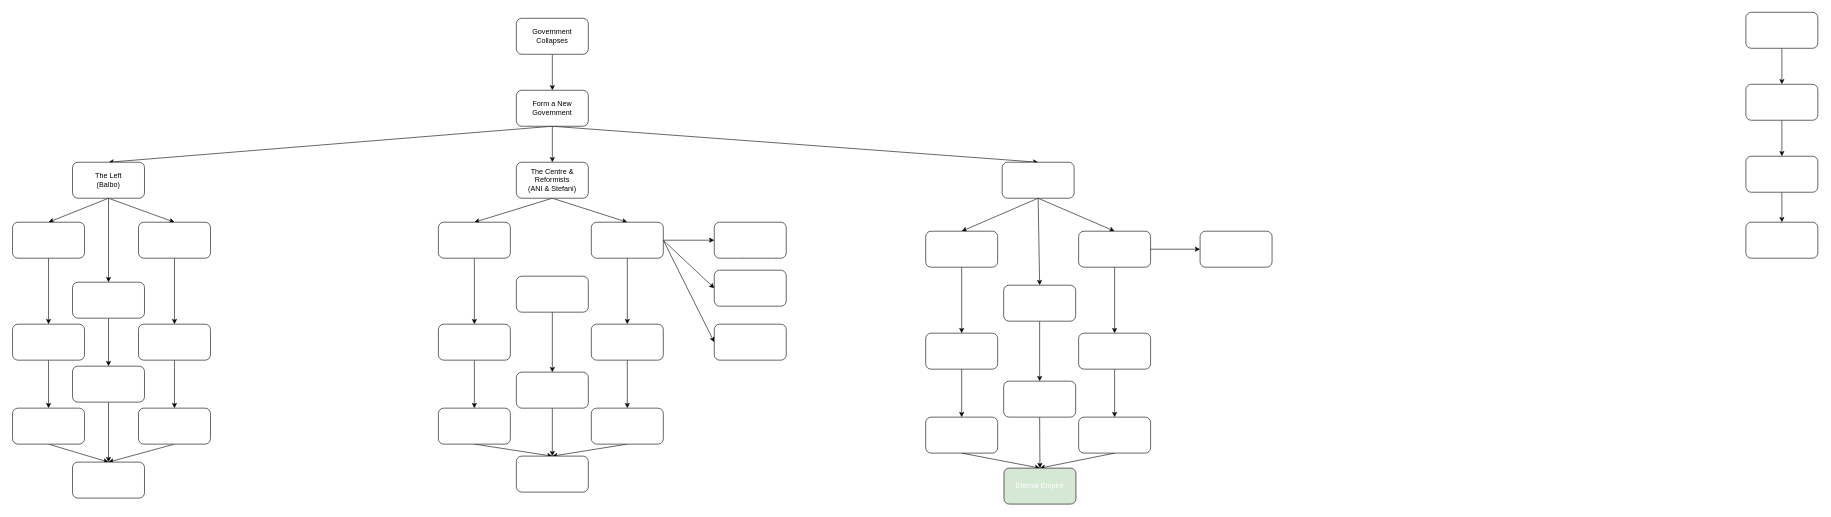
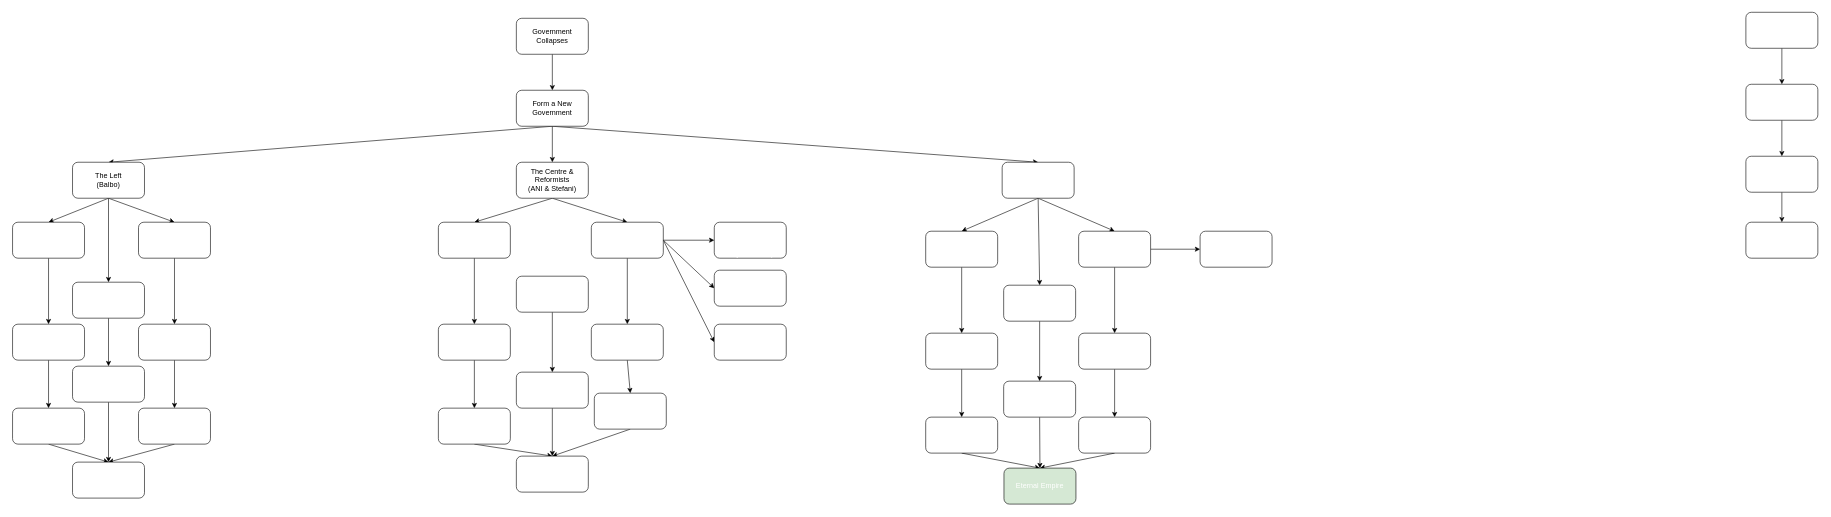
  <mxCell id="0" />
  <mxCell id="1" parent="0" />
  <mxCell id="2" style="edgeStyle=none;html=1;exitX=0.5;exitY=1;exitDx=0;exitDy=0;entryX=0.5;entryY=0;entryDx=0;entryDy=0;fontColor=#FFFFFF;" edge="1" parent="1" source="3" target="7"><mxGeometry relative="1" as="geometry" /></mxCell>
  <mxCell id="3" value="Government Collapses" style="rounded=1;whiteSpace=wrap;html=1;" parent="1" vertex="1"><mxGeometry x="860" y="30" width="120" height="60" as="geometry" /></mxCell>
  <mxCell id="4" style="edgeStyle=none;html=1;exitX=0.5;exitY=1;exitDx=0;exitDy=0;entryX=0.5;entryY=0;entryDx=0;entryDy=0;fontColor=#FFFFFF;" edge="1" parent="1" source="7" target="11"><mxGeometry relative="1" as="geometry" /></mxCell>
  <mxCell id="5" style="edgeStyle=none;html=1;exitX=0.5;exitY=1;exitDx=0;exitDy=0;entryX=0.5;entryY=0;entryDx=0;entryDy=0;fontColor=#FFFFFF;" edge="1" parent="1" source="7" target="14"><mxGeometry relative="1" as="geometry" /></mxCell>
  <mxCell id="6" style="edgeStyle=none;html=1;exitX=0.5;exitY=1;exitDx=0;exitDy=0;entryX=0.5;entryY=0;entryDx=0;entryDy=0;fontColor=#FFFFFF;" edge="1" parent="1" source="7" target="18"><mxGeometry relative="1" as="geometry" /></mxCell>
  <mxCell id="7" value="Form a New Government" style="rounded=1;whiteSpace=wrap;html=1;" parent="1" vertex="1"><mxGeometry x="860" y="150" width="120" height="60" as="geometry" /></mxCell>
  <mxCell id="8" style="edgeStyle=none;html=1;exitX=0.5;exitY=1;exitDx=0;exitDy=0;entryX=0.5;entryY=0;entryDx=0;entryDy=0;fontColor=#FFFFFF;" edge="1" parent="1" source="11" target="20"><mxGeometry relative="1" as="geometry" /></mxCell>
  <mxCell id="9" style="edgeStyle=none;html=1;exitX=0.5;exitY=1;exitDx=0;exitDy=0;entryX=0.5;entryY=0;entryDx=0;entryDy=0;fontColor=#FFFFFF;" edge="1" parent="1" source="11" target="22"><mxGeometry relative="1" as="geometry" /></mxCell>
  <mxCell id="10" style="edgeStyle=none;html=1;exitX=0.5;exitY=1;exitDx=0;exitDy=0;entryX=0.5;entryY=0;entryDx=0;entryDy=0;fontColor=#FFFFFF;" edge="1" parent="1" source="11" target="24"><mxGeometry relative="1" as="geometry" /></mxCell>
  <mxCell id="11" value="The Left&lt;br&gt;(Balbo)" style="rounded=1;whiteSpace=wrap;html=1;" vertex="1" parent="1"><mxGeometry x="120" y="270" width="120" height="60" as="geometry" /></mxCell>
  <mxCell id="12" style="edgeStyle=none;html=1;exitX=0.5;exitY=1;exitDx=0;exitDy=0;entryX=0.5;entryY=0;entryDx=0;entryDy=0;fontColor=#FFFFFF;" edge="1" parent="1" source="14" target="36"><mxGeometry relative="1" as="geometry" /></mxCell>
  <mxCell id="13" style="edgeStyle=none;html=1;exitX=0.5;exitY=1;exitDx=0;exitDy=0;entryX=0.5;entryY=0;entryDx=0;entryDy=0;fontColor=#FFFFFF;" edge="1" parent="1" source="14" target="41"><mxGeometry relative="1" as="geometry" /></mxCell>
  <mxCell id="14" value="The Centre &amp;amp; Reformists&lt;br&gt;(ANI &amp;amp; Stefani)" style="rounded=1;whiteSpace=wrap;html=1;" vertex="1" parent="1"><mxGeometry x="860" y="270" width="120" height="60" as="geometry" /></mxCell>
  <mxCell id="15" style="edgeStyle=none;html=1;exitX=0.5;exitY=1;exitDx=0;exitDy=0;entryX=0.5;entryY=0;entryDx=0;entryDy=0;fontColor=#FFFFFF;" edge="1" parent="1" source="18" target="58"><mxGeometry relative="1" as="geometry" /></mxCell>
  <mxCell id="16" style="edgeStyle=none;html=1;exitX=0.5;exitY=1;exitDx=0;exitDy=0;entryX=0.5;entryY=0;entryDx=0;entryDy=0;fontColor=#FFFFFF;" edge="1" parent="1" source="18" target="63"><mxGeometry relative="1" as="geometry" /></mxCell>
  <mxCell id="17" style="edgeStyle=none;html=1;exitX=0.5;exitY=1;exitDx=0;exitDy=0;entryX=0.5;entryY=0;entryDx=0;entryDy=0;fontColor=#FFFFFF;" edge="1" parent="1" source="18" target="61"><mxGeometry relative="1" as="geometry" /></mxCell>
  <mxCell id="18" value="&lt;font style=&quot;&quot; color=&quot;#ffffff&quot;&gt;The Right&lt;br&gt;(&lt;span style=&quot;font-family: sans-serif; font-size: 14px; text-align: start;&quot;&gt;Italian Fighting Leagues&lt;/span&gt;)&lt;/font&gt;" style="rounded=1;whiteSpace=wrap;html=1;" vertex="1" parent="1"><mxGeometry x="1670" y="270" width="120" height="60" as="geometry" /></mxCell>
  <mxCell id="19" style="edgeStyle=none;html=1;exitX=0.5;exitY=1;exitDx=0;exitDy=0;entryX=0.5;entryY=0;entryDx=0;entryDy=0;fontColor=#FFFFFF;" edge="1" parent="1" source="20" target="28"><mxGeometry relative="1" as="geometry" /></mxCell>
  <mxCell id="20" value="Decentralizing State Power" style="rounded=1;whiteSpace=wrap;html=1;labelBackgroundColor=none;fontColor=#FFFFFF;" vertex="1" parent="1"><mxGeometry x="20" y="370" width="120" height="60" as="geometry" /></mxCell>
  <mxCell id="21" value="" style="edgeStyle=none;html=1;fontColor=#FFFFFF;" edge="1" parent="1" source="22" target="30"><mxGeometry relative="1" as="geometry" /></mxCell>
  <mxCell id="22" value="Cooperate with non-collwectivist forces and unions" style="rounded=1;whiteSpace=wrap;html=1;labelBackgroundColor=none;fontColor=#FFFFFF;" vertex="1" parent="1"><mxGeometry x="230" y="370" width="120" height="60" as="geometry" /></mxCell>
  <mxCell id="23" value="" style="edgeStyle=none;html=1;fontColor=#FFFFFF;" edge="1" parent="1" source="24" target="26"><mxGeometry relative="1" as="geometry" /></mxCell>
  <mxCell id="24" value="Independent foreign policy (create own faction)" style="rounded=1;whiteSpace=wrap;html=1;labelBackgroundColor=none;fontColor=#FFFFFF;" vertex="1" parent="1"><mxGeometry x="120" y="470" width="120" height="60" as="geometry" /></mxCell>
  <mxCell id="25" style="edgeStyle=none;html=1;exitX=0.5;exitY=1;exitDx=0;exitDy=0;fontColor=#FFFFFF;" edge="1" parent="1" source="26" target="75"><mxGeometry relative="1" as="geometry" /></mxCell>
  <mxCell id="26" value="Colonial Empire" style="whiteSpace=wrap;html=1;fontColor=#FFFFFF;rounded=1;labelBackgroundColor=none;" vertex="1" parent="1"><mxGeometry x="120" y="610" width="120" height="60" as="geometry" /></mxCell>
  <mxCell id="27" value="" style="edgeStyle=none;html=1;fontColor=#FFFFFF;" edge="1" parent="1" source="28" target="32"><mxGeometry relative="1" as="geometry" /></mxCell>
  <mxCell id="28" value="Democratize the Party/State" style="whiteSpace=wrap;html=1;fontColor=#FFFFFF;rounded=1;labelBackgroundColor=none;" vertex="1" parent="1"><mxGeometry x="20" y="540" width="120" height="60" as="geometry" /></mxCell>
  <mxCell id="29" value="" style="edgeStyle=none;html=1;fontColor=#FFFFFF;" edge="1" parent="1" source="30" target="34"><mxGeometry relative="1" as="geometry" /></mxCell>
  <mxCell id="30" value="Social Welfare" style="whiteSpace=wrap;html=1;fontColor=#FFFFFF;rounded=1;labelBackgroundColor=none;" vertex="1" parent="1"><mxGeometry x="230" y="540" width="120" height="60" as="geometry" /></mxCell>
  <mxCell id="31" style="edgeStyle=none;html=1;exitX=0.5;exitY=1;exitDx=0;exitDy=0;entryX=0.5;entryY=0;entryDx=0;entryDy=0;fontColor=#FFFFFF;" edge="1" parent="1" source="32" target="75"><mxGeometry relative="1" as="geometry" /></mxCell>
  <mxCell id="32" value="Light Corporatism&lt;br&gt;(Involve Labour Unions, Non Fascists)" style="whiteSpace=wrap;html=1;fontColor=#FFFFFF;rounded=1;labelBackgroundColor=none;" vertex="1" parent="1"><mxGeometry x="20" y="680" width="120" height="60" as="geometry" /></mxCell>
  <mxCell id="33" style="edgeStyle=none;html=1;exitX=0.5;exitY=1;exitDx=0;exitDy=0;entryX=0.5;entryY=0;entryDx=0;entryDy=0;fontColor=#FFFFFF;" edge="1" parent="1" source="34" target="75"><mxGeometry relative="1" as="geometry" /></mxCell>
  <mxCell id="34" value="Foccus Agriculture and Small Business (No heavy industry)" style="whiteSpace=wrap;html=1;fontColor=#FFFFFF;rounded=1;labelBackgroundColor=none;" vertex="1" parent="1"><mxGeometry x="230" y="680" width="120" height="60" as="geometry" /></mxCell>
  <mxCell id="35" style="edgeStyle=none;html=1;exitX=0.5;exitY=1;exitDx=0;exitDy=0;fontColor=#FFFFFF;" edge="1" parent="1" source="36" target="47"><mxGeometry relative="1" as="geometry" /></mxCell>
  <mxCell id="36" value="Liberal Approach with the Populace" style="rounded=1;whiteSpace=wrap;html=1;labelBackgroundColor=none;fontColor=#FFFFFF;" vertex="1" parent="1"><mxGeometry x="730" y="370" width="120" height="60" as="geometry" /></mxCell>
  <mxCell id="37" style="edgeStyle=none;html=1;exitX=1;exitY=0.5;exitDx=0;exitDy=0;entryX=0;entryY=0.5;entryDx=0;entryDy=0;fontColor=#FFFFFF;" edge="1" parent="1" source="41" target="54"><mxGeometry relative="1" as="geometry" /></mxCell>
  <mxCell id="38" style="edgeStyle=none;html=1;exitX=1;exitY=0.5;exitDx=0;exitDy=0;entryX=0;entryY=0.5;entryDx=0;entryDy=0;fontColor=#FFFFFF;" edge="1" parent="1" source="41" target="55"><mxGeometry relative="1" as="geometry" /></mxCell>
  <mxCell id="39" style="edgeStyle=none;html=1;exitX=1;exitY=0.5;exitDx=0;exitDy=0;entryX=0;entryY=0.5;entryDx=0;entryDy=0;fontColor=#FFFFFF;" edge="1" parent="1" source="41" target="56"><mxGeometry relative="1" as="geometry" /></mxCell>
  <mxCell id="40" style="edgeStyle=none;html=1;exitX=0.5;exitY=1;exitDx=0;exitDy=0;entryX=0.5;entryY=0;entryDx=0;entryDy=0;fontColor=#FFFFFF;" edge="1" parent="1" source="41" target="49"><mxGeometry relative="1" as="geometry" /></mxCell>
  <mxCell id="41" value="Monarchy Question" style="rounded=1;whiteSpace=wrap;html=1;labelBackgroundColor=none;fontColor=#FFFFFF;" vertex="1" parent="1"><mxGeometry x="985" y="370" width="120" height="60" as="geometry" /></mxCell>
  <mxCell id="42" style="edgeStyle=none;html=1;exitX=0.5;exitY=1;exitDx=0;exitDy=0;entryX=0.5;entryY=0;entryDx=0;entryDy=0;fontColor=#FFFFFF;" edge="1" parent="1" source="43" target="45"><mxGeometry relative="1" as="geometry" /></mxCell>
  <mxCell id="43" value="Armed Neutrality in WW2 (Defensive war only?)" style="rounded=1;whiteSpace=wrap;html=1;labelBackgroundColor=none;fontColor=#FFFFFF;" vertex="1" parent="1"><mxGeometry x="860" y="460" width="120" height="60" as="geometry" /></mxCell>
  <mxCell id="44" style="edgeStyle=none;html=1;exitX=0.5;exitY=1;exitDx=0;exitDy=0;entryX=0.5;entryY=0;entryDx=0;entryDy=0;fontColor=#FFFFFF;" edge="1" parent="1" source="45" target="76"><mxGeometry relative="1" as="geometry" /></mxCell>
  <mxCell id="45" value="Mediterranean Priority, No colonial empire" style="rounded=1;whiteSpace=wrap;html=1;labelBackgroundColor=none;fontColor=#FFFFFF;" vertex="1" parent="1"><mxGeometry x="860" y="620" width="120" height="60" as="geometry" /></mxCell>
  <mxCell id="46" style="edgeStyle=none;html=1;exitX=0.5;exitY=1;exitDx=0;exitDy=0;entryX=0.5;entryY=0;entryDx=0;entryDy=0;fontColor=#FFFFFF;" edge="1" parent="1" source="47" target="51"><mxGeometry relative="1" as="geometry" /></mxCell>
  <mxCell id="47" value="Individual Freedoms, State should stay out of people's lives" style="rounded=1;whiteSpace=wrap;html=1;labelBackgroundColor=none;fontColor=#FFFFFF;" vertex="1" parent="1"><mxGeometry x="730" y="540" width="120" height="60" as="geometry" /></mxCell>
  <mxCell id="48" style="edgeStyle=none;html=1;exitX=0.5;exitY=1;exitDx=0;exitDy=0;entryX=0.5;entryY=0;entryDx=0;entryDy=0;fontColor=#FFFFFF;" edge="1" parent="1" source="49" target="53"><mxGeometry relative="1" as="geometry" /></mxCell>
  <mxCell id="49" value="Strengthen the role of the Church" style="rounded=1;whiteSpace=wrap;html=1;labelBackgroundColor=none;fontColor=#FFFFFF;" vertex="1" parent="1"><mxGeometry x="985" y="540" width="120" height="60" as="geometry" /></mxCell>
  <mxCell id="50" style="edgeStyle=none;html=1;exitX=0.5;exitY=1;exitDx=0;exitDy=0;entryX=0.5;entryY=0;entryDx=0;entryDy=0;fontColor=#FFFFFF;" edge="1" parent="1" source="51" target="76"><mxGeometry relative="1" as="geometry" /></mxCell>
  <mxCell id="51" value="Free Market Capitalism&lt;br&gt;(see Pinochet's Chile)" style="rounded=1;whiteSpace=wrap;html=1;labelBackgroundColor=none;fontColor=#FFFFFF;" vertex="1" parent="1"><mxGeometry x="730" y="680" width="120" height="60" as="geometry" /></mxCell>
  <mxCell id="52" style="edgeStyle=none;html=1;exitX=0.5;exitY=1;exitDx=0;exitDy=0;entryX=0.5;entryY=0;entryDx=0;entryDy=0;fontColor=#FFFFFF;" edge="1" parent="1" source="53" target="76"><mxGeometry relative="1" as="geometry" /></mxCell>
- <mxCell id="53" value="Balanced Heavy Industry and Small Business" style="rounded=1;whiteSpace=wrap;html=1;labelBackgroundColor=none;fontColor=#FFFFFF;" vertex="1" parent="1"><mxGeometry x="985" y="680" width="120" height="60" as="geometry" /></mxCell>
+ <mxCell id="53" value="Balanced Heavy Industry and Small Business" style="rounded=1;whiteSpace=wrap;html=1;labelBackgroundColor=none;fontColor=#FFFFFF;" vertex="1" parent="1"><mxGeometry x="990" y="655" width="120" height="60" as="geometry" /></mxCell>
  <mxCell id="54" value="Yes Monarchy&lt;br&gt;( Military will be Happy, civil war with only socialists)" style="rounded=1;whiteSpace=wrap;html=1;labelBackgroundColor=none;fontColor=#FFFFFF;" vertex="1" parent="1"><mxGeometry x="1190" y="370" width="120" height="60" as="geometry" /></mxCell>
  <mxCell id="55" value="No Monarchy&lt;br&gt;(Civil War Same as usual)" style="rounded=1;whiteSpace=wrap;html=1;labelBackgroundColor=none;fontColor=#FFFFFF;" vertex="1" parent="1"><mxGeometry x="1190" y="540" width="120" height="60" as="geometry" /></mxCell>
  <mxCell id="56" value="Yes Monarchy - Alt&lt;br&gt;(Federzoni overthrown, ANI civil war)" style="rounded=1;whiteSpace=wrap;html=1;labelBackgroundColor=none;fontColor=#FFFFFF;" vertex="1" parent="1"><mxGeometry x="1190" y="450" width="120" height="60" as="geometry" /></mxCell>
  <mxCell id="57" style="edgeStyle=none;html=1;exitX=0.5;exitY=1;exitDx=0;exitDy=0;fontColor=#FFFFFF;" edge="1" parent="1" source="58" target="67"><mxGeometry relative="1" as="geometry" /></mxCell>
  <mxCell id="58" value="Highly Centralized State" style="rounded=1;whiteSpace=wrap;html=1;labelBackgroundColor=none;fontColor=#FFFFFF;" vertex="1" parent="1"><mxGeometry x="1542.5" y="385" width="120" height="60" as="geometry" /></mxCell>
  <mxCell id="59" style="edgeStyle=none;html=1;exitX=1;exitY=0.5;exitDx=0;exitDy=0;entryX=0;entryY=0.5;entryDx=0;entryDy=0;fontColor=#FFFFFF;" edge="1" parent="1" source="61" target="74"><mxGeometry relative="1" as="geometry" /></mxCell>
  <mxCell id="60" style="edgeStyle=none;html=1;exitX=0.5;exitY=1;exitDx=0;exitDy=0;entryX=0.5;entryY=0;entryDx=0;entryDy=0;fontColor=#FFFFFF;" edge="1" parent="1" source="61" target="69"><mxGeometry relative="1" as="geometry" /></mxCell>
  <mxCell id="61" value="Control through Force&lt;br&gt;Totalitarianism, Purges" style="rounded=1;whiteSpace=wrap;html=1;labelBackgroundColor=none;fontColor=#FFFFFF;" vertex="1" parent="1"><mxGeometry x="1797.5" y="385" width="120" height="60" as="geometry" /></mxCell>
  <mxCell id="62" style="edgeStyle=none;html=1;exitX=0.5;exitY=1;exitDx=0;exitDy=0;entryX=0.5;entryY=0;entryDx=0;entryDy=0;fontColor=#FFFFFF;" edge="1" parent="1" source="63" target="65"><mxGeometry relative="1" as="geometry" /></mxCell>
  <mxCell id="63" value="Ally Germany&lt;br&gt;" style="rounded=1;whiteSpace=wrap;html=1;labelBackgroundColor=none;fontColor=#FFFFFF;" vertex="1" parent="1"><mxGeometry x="1672.5" y="475" width="120" height="60" as="geometry" /></mxCell>
  <mxCell id="64" style="edgeStyle=none;html=1;exitX=0.5;exitY=1;exitDx=0;exitDy=0;entryX=0.5;entryY=0;entryDx=0;entryDy=0;fontColor=#FFFFFF;" edge="1" parent="1" source="65" target="77"><mxGeometry relative="1" as="geometry" /></mxCell>
  <mxCell id="65" value="ROME" style="rounded=1;whiteSpace=wrap;html=1;labelBackgroundColor=none;fontColor=#FFFFFF;" vertex="1" parent="1"><mxGeometry x="1672.5" y="635" width="120" height="60" as="geometry" /></mxCell>
  <mxCell id="66" style="edgeStyle=none;html=1;exitX=0.5;exitY=1;exitDx=0;exitDy=0;entryX=0.5;entryY=0;entryDx=0;entryDy=0;fontColor=#FFFFFF;" edge="1" parent="1" source="67" target="71"><mxGeometry relative="1" as="geometry" /></mxCell>
  <mxCell id="67" value="No Freedoms, Political, Economic etc" style="rounded=1;whiteSpace=wrap;html=1;labelBackgroundColor=none;fontColor=#FFFFFF;" vertex="1" parent="1"><mxGeometry x="1542.5" y="555" width="120" height="60" as="geometry" /></mxCell>
  <mxCell id="68" style="edgeStyle=none;html=1;exitX=0.5;exitY=1;exitDx=0;exitDy=0;entryX=0.5;entryY=0;entryDx=0;entryDy=0;fontColor=#FFFFFF;" edge="1" parent="1" source="69" target="73"><mxGeometry relative="1" as="geometry" /></mxCell>
  <mxCell id="69" value="Tolerate Church, Entrench with State" style="rounded=1;whiteSpace=wrap;html=1;labelBackgroundColor=none;fontColor=#FFFFFF;" vertex="1" parent="1"><mxGeometry x="1797.5" y="555" width="120" height="60" as="geometry" /></mxCell>
  <mxCell id="70" style="edgeStyle=none;html=1;exitX=0.5;exitY=1;exitDx=0;exitDy=0;entryX=0.5;entryY=0;entryDx=0;entryDy=0;fontColor=#FFFFFF;" edge="1" parent="1" source="71" target="77"><mxGeometry relative="1" as="geometry" /></mxCell>
  <mxCell id="71" value="FULL CORPORATISM&lt;br&gt;(ONLY FASCIST CORPORATIONS)" style="rounded=1;whiteSpace=wrap;html=1;labelBackgroundColor=none;fontColor=#FFFFFF;" vertex="1" parent="1"><mxGeometry x="1542.5" y="695" width="120" height="60" as="geometry" /></mxCell>
  <mxCell id="72" style="edgeStyle=none;html=1;exitX=0.5;exitY=1;exitDx=0;exitDy=0;entryX=0.5;entryY=0;entryDx=0;entryDy=0;fontColor=#FFFFFF;" edge="1" parent="1" source="73" target="77"><mxGeometry relative="1" as="geometry" /></mxCell>
  <mxCell id="73" value="FULL HEAVY INDUSTRY" style="rounded=1;whiteSpace=wrap;html=1;labelBackgroundColor=none;fontColor=#FFFFFF;" vertex="1" parent="1"><mxGeometry x="1797.5" y="695" width="120" height="60" as="geometry" /></mxCell>
  <mxCell id="74" value="CIVIL WAR INEVITABLE" style="rounded=1;whiteSpace=wrap;html=1;labelBackgroundColor=none;fontColor=#FFFFFF;" vertex="1" parent="1"><mxGeometry x="2000" y="385" width="120" height="60" as="geometry" /></mxCell>
  <mxCell id="75" value="Complete the Revolution" style="rounded=1;whiteSpace=wrap;html=1;labelBackgroundColor=none;fontColor=#FFFFFF;" vertex="1" parent="1"><mxGeometry x="120" y="770" width="120" height="60" as="geometry" /></mxCell>
  <mxCell id="76" value="Path to Liberalism" style="rounded=1;whiteSpace=wrap;html=1;labelBackgroundColor=none;fontColor=#FFFFFF;" vertex="1" parent="1"><mxGeometry x="860" y="760" width="120" height="60" as="geometry" /></mxCell>
  <mxCell id="77" value="Eternal Empire" style="rounded=1;whiteSpace=wrap;html=1;labelBackgroundColor=none;fontColor=#FFFFFF;fillColor=#d5e8d4;" vertex="1" parent="1"><mxGeometry x="1673" y="780" width="120" height="60" as="geometry" /></mxCell>
  <mxCell id="78" style="edgeStyle=none;html=1;exitX=0.5;exitY=1;exitDx=0;exitDy=0;fontColor=#FFFFFF;" edge="1" parent="1" source="79" target="81"><mxGeometry relative="1" as="geometry" /></mxCell>
  <mxCell id="79" value="Civil War" style="rounded=1;whiteSpace=wrap;html=1;labelBackgroundColor=none;fontColor=#FFFFFF;" vertex="1" parent="1"><mxGeometry x="2910" y="20" width="120" height="60" as="geometry" /></mxCell>
  <mxCell id="80" style="edgeStyle=none;html=1;exitX=0.5;exitY=1;exitDx=0;exitDy=0;entryX=0.5;entryY=0;entryDx=0;entryDy=0;fontColor=#FFFFFF;" edge="1" parent="1" source="81" target="83"><mxGeometry relative="1" as="geometry" /></mxCell>
  <mxCell id="81" value="Opening Phase (75&lt;br&gt;&amp;nbsp;days)" style="rounded=1;whiteSpace=wrap;html=1;labelBackgroundColor=none;fontColor=#FFFFFF;" vertex="1" parent="1"><mxGeometry x="2910" y="140" width="120" height="60" as="geometry" /></mxCell>
  <mxCell id="82" style="edgeStyle=none;html=1;exitX=0.5;exitY=1;exitDx=0;exitDy=0;entryX=0.5;entryY=0;entryDx=0;entryDy=0;fontColor=#FFFFFF;" edge="1" parent="1" source="83" target="84"><mxGeometry relative="1" as="geometry" /></mxCell>
  <mxCell id="83" value="Escalation Phase&lt;br&gt;(250 days)" style="rounded=1;whiteSpace=wrap;html=1;labelBackgroundColor=none;fontColor=#FFFFFF;" vertex="1" parent="1"><mxGeometry x="2910" y="260" width="120" height="60" as="geometry" /></mxCell>
  <mxCell id="84" value="The Inevitable Civil War (50 days)" style="rounded=1;whiteSpace=wrap;html=1;labelBackgroundColor=none;fontColor=#FFFFFF;" vertex="1" parent="1"><mxGeometry x="2910" y="370" width="120" height="60" as="geometry" /></mxCell>
